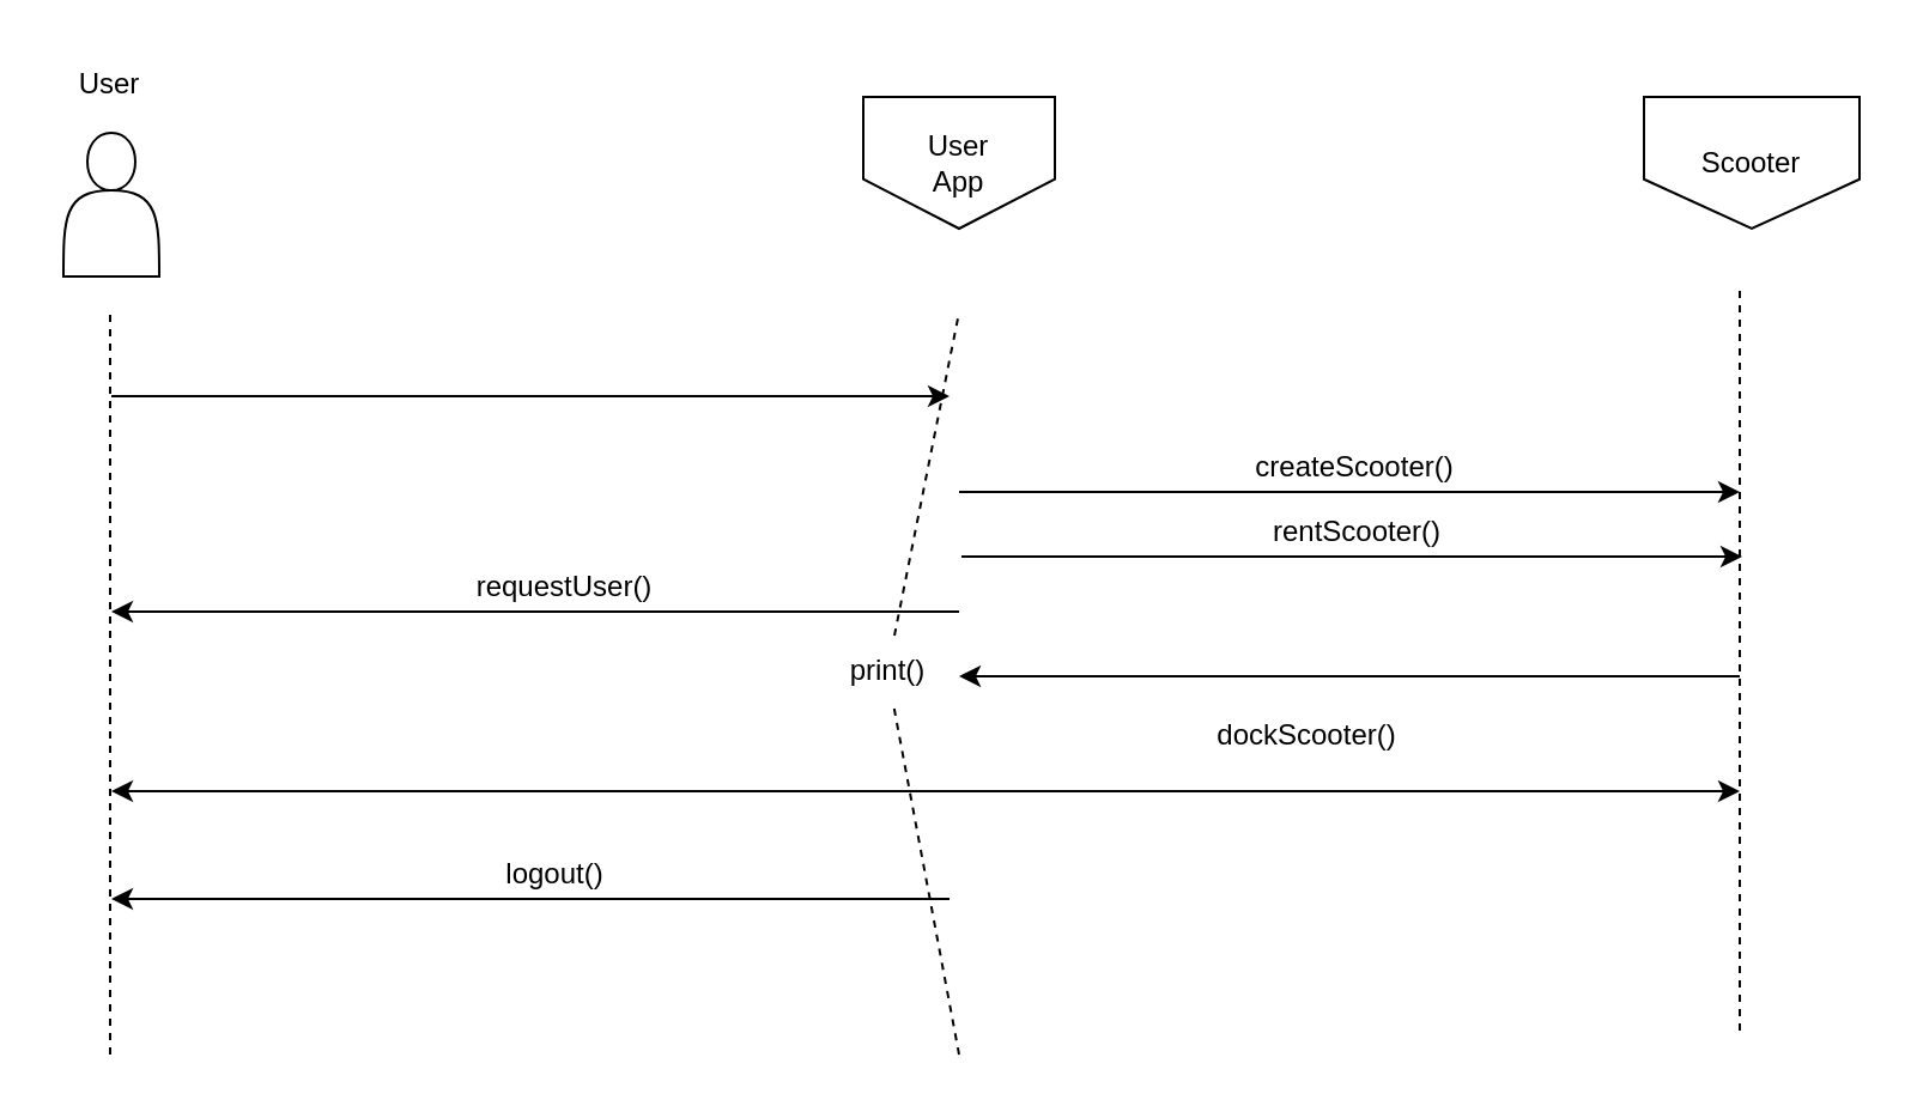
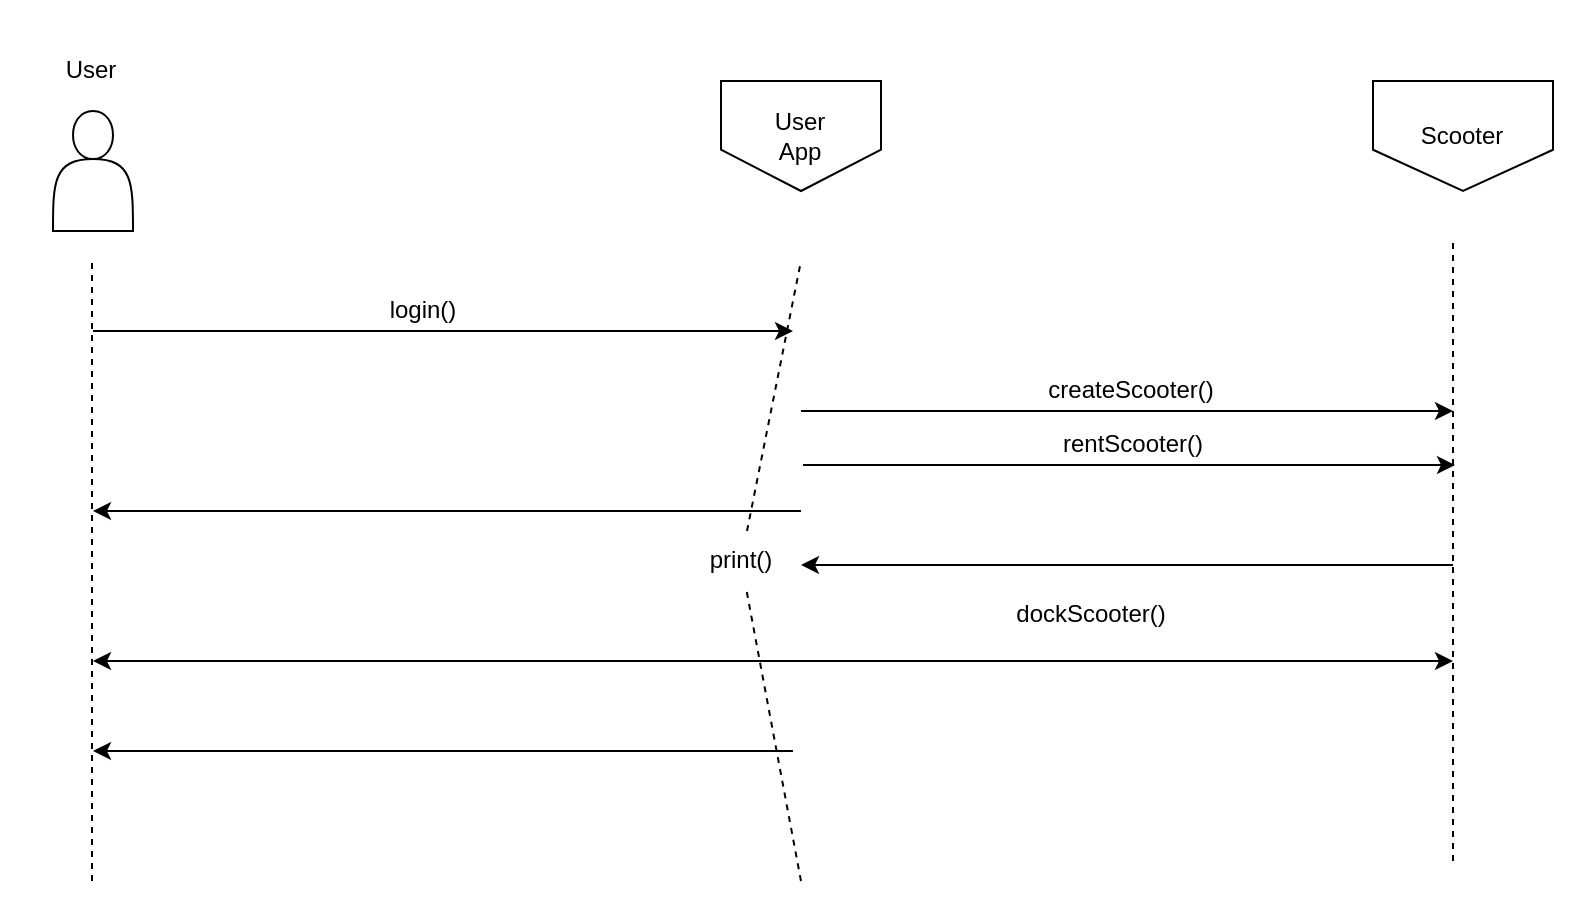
  <mxCell id="0" />
  <mxCell id="1" parent="0" />
  <mxCell id="2" value="" style="shape=actor;whiteSpace=wrap;html=1;" vertex="1" parent="1"><mxGeometry x="26" y="55" width="40" height="60" as="geometry" /></mxCell>
  <mxCell id="3" value="User" style="text;html=1;align=center;verticalAlign=middle;resizable=0;points=[];autosize=1;strokeColor=none;fillColor=none;" vertex="1" parent="1"><mxGeometry x="20" y="20" width="50" height="30" as="geometry" /></mxCell>
  <mxCell id="4" value="User&lt;br&gt;App" style="shape=offPageConnector;whiteSpace=wrap;html=1;" vertex="1" parent="1"><mxGeometry x="360" y="40" width="80" height="55" as="geometry" /></mxCell>
  <mxCell id="5" value="" style="endArrow=none;dashed=1;html=1;" edge="1" parent="1"><mxGeometry width="50" height="50" relative="1" as="geometry"><mxPoint x="45.5" y="440" as="sourcePoint" /><mxPoint x="45.5" y="130" as="targetPoint" /></mxGeometry></mxCell>
  <mxCell id="6" value="" style="endArrow=none;dashed=1;html=1;startArrow=none;" edge="1" parent="1" source="21"><mxGeometry width="50" height="50" relative="1" as="geometry"><mxPoint x="400" y="440" as="sourcePoint" /><mxPoint x="400" y="130" as="targetPoint" /></mxGeometry></mxCell>
  <mxCell id="7" value="" style="endArrow=none;dashed=1;html=1;" edge="1" parent="1"><mxGeometry width="50" height="50" relative="1" as="geometry"><mxPoint x="726" y="430" as="sourcePoint" /><mxPoint x="726" y="120" as="targetPoint" /></mxGeometry></mxCell>
  <mxCell id="8" value="Scooter" style="shape=offPageConnector;whiteSpace=wrap;html=1;" vertex="1" parent="1"><mxGeometry x="686" y="40" width="90" height="55" as="geometry" /></mxCell>
  <mxCell id="9" value="" style="endArrow=classic;html=1;" edge="1" parent="1"><mxGeometry width="50" height="50" relative="1" as="geometry"><mxPoint x="46" y="165" as="sourcePoint" /><mxPoint x="396" y="165" as="targetPoint" /></mxGeometry></mxCell>
+ <mxCell id="10" value="login()" style="text;html=1;align=center;verticalAlign=middle;resizable=0;points=[];autosize=1;strokeColor=none;fillColor=none;" vertex="1" parent="1"><mxGeometry x="181" y="140" width="60" height="30" as="geometry" /></mxCell>
  <mxCell id="11" value="" style="endArrow=classic;html=1;" edge="1" parent="1"><mxGeometry width="50" height="50" relative="1" as="geometry"><mxPoint x="400" y="205" as="sourcePoint" /><mxPoint x="726" y="205" as="targetPoint" /></mxGeometry></mxCell>
  <mxCell id="12" value="createScooter()" style="text;html=1;align=center;verticalAlign=middle;resizable=0;points=[];autosize=1;strokeColor=none;fillColor=none;" vertex="1" parent="1"><mxGeometry x="510" y="180" width="110" height="30" as="geometry" /></mxCell>
  <mxCell id="13" value="" style="endArrow=classic;html=1;" edge="1" parent="1"><mxGeometry width="50" height="50" relative="1" as="geometry"><mxPoint x="726" y="282" as="sourcePoint" /><mxPoint x="400" y="282" as="targetPoint" /></mxGeometry></mxCell>
  <mxCell id="14" value="dockScooter()" style="text;html=1;align=center;verticalAlign=middle;resizable=0;points=[];autosize=1;strokeColor=none;fillColor=none;" vertex="1" parent="1"><mxGeometry x="495" y="292" width="100" height="30" as="geometry" /></mxCell>
  <mxCell id="15" value="" style="endArrow=classic;html=1;" edge="1" parent="1"><mxGeometry width="50" height="50" relative="1" as="geometry"><mxPoint x="396" y="375" as="sourcePoint" /><mxPoint x="46" y="375" as="targetPoint" /></mxGeometry></mxCell>
- <mxCell id="16" value="logout()" style="text;html=1;align=center;verticalAlign=middle;resizable=0;points=[];autosize=1;strokeColor=none;fillColor=none;" vertex="1" parent="1"><mxGeometry x="201" y="350" width="60" height="30" as="geometry" /></mxCell>
  <mxCell id="17" value="" style="endArrow=classic;html=1;" edge="1" parent="1"><mxGeometry width="50" height="50" relative="1" as="geometry"><mxPoint x="401" y="232" as="sourcePoint" /><mxPoint x="727" y="232" as="targetPoint" /></mxGeometry></mxCell>
  <mxCell id="18" value="rentScooter()" style="text;html=1;align=center;verticalAlign=middle;resizable=0;points=[];autosize=1;strokeColor=none;fillColor=none;" vertex="1" parent="1"><mxGeometry x="521" y="207" width="90" height="30" as="geometry" /></mxCell>
  <mxCell id="19" value="" style="endArrow=classic;startArrow=classic;html=1;" edge="1" parent="1"><mxGeometry width="50" height="50" relative="1" as="geometry"><mxPoint x="46" y="330" as="sourcePoint" /><mxPoint x="726" y="330" as="targetPoint" /></mxGeometry></mxCell>
  <mxCell id="20" value="" style="endArrow=none;dashed=1;html=1;" edge="1" parent="1" target="21"><mxGeometry width="50" height="50" relative="1" as="geometry"><mxPoint x="400" y="440" as="sourcePoint" /><mxPoint x="400" y="130" as="targetPoint" /></mxGeometry></mxCell>
  <mxCell id="21" value="print()" style="text;html=1;align=center;verticalAlign=middle;resizable=0;points=[];autosize=1;strokeColor=none;fillColor=none;" vertex="1" parent="1"><mxGeometry x="345" y="265" width="50" height="30" as="geometry" /></mxCell>
  <mxCell id="22" value="" style="endArrow=classic;html=1;" edge="1" parent="1"><mxGeometry width="50" height="50" relative="1" as="geometry"><mxPoint x="400" y="255" as="sourcePoint" /><mxPoint x="46" y="255" as="targetPoint" /></mxGeometry></mxCell>
- <mxCell id="23" value="requestUser()" style="text;html=1;align=center;verticalAlign=middle;resizable=0;points=[];autosize=1;strokeColor=none;fillColor=none;" vertex="1" parent="1"><mxGeometry x="185" y="230" width="100" height="30" as="geometry" /></mxCell>
